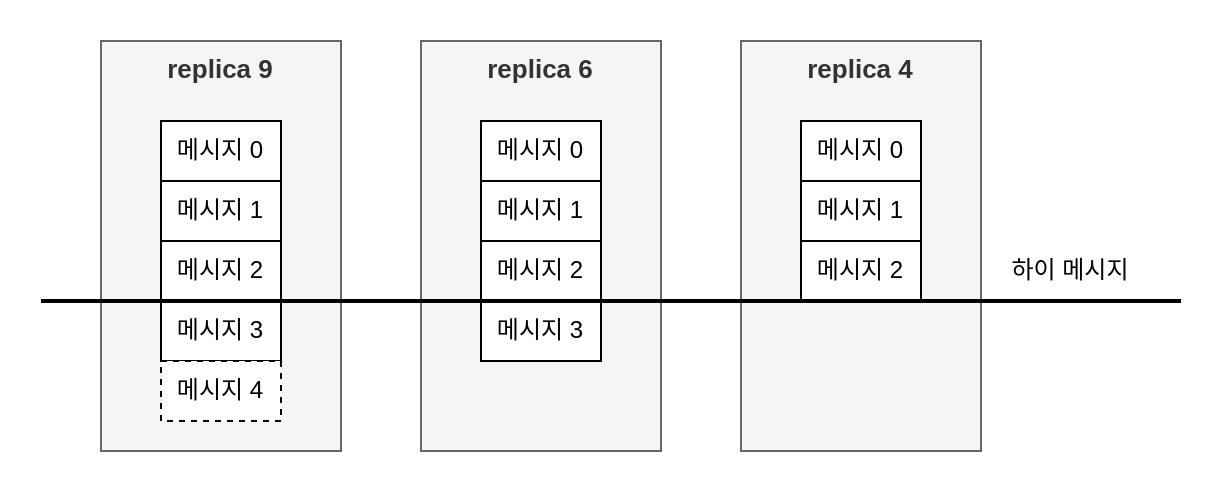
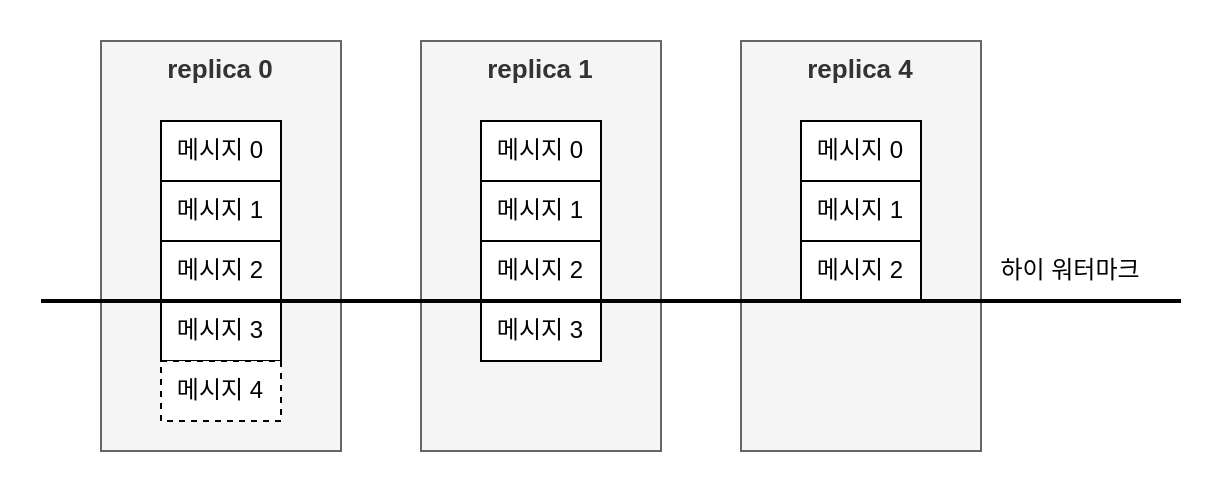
  <mxCell id="0" />
  <mxCell id="1" parent="0" />
- <mxCell id="2" value="replica 9" style="rounded=0;whiteSpace=wrap;html=1;verticalAlign=top;fontStyle=1;fontSize=13;fillColor=#f5f5f5;fontColor=#333333;strokeColor=#666666;" vertex="1" parent="1"><mxGeometry x="50" y="20" width="120" height="205" as="geometry" /></mxCell>
+ <mxCell id="2" value="replica 0" style="rounded=0;whiteSpace=wrap;html=1;verticalAlign=top;fontStyle=1;fontSize=13;fillColor=#f5f5f5;fontColor=#333333;strokeColor=#666666;" vertex="1" parent="1"><mxGeometry x="50" y="20" width="120" height="205" as="geometry" /></mxCell>
  <mxCell id="3" value="메시지 0" style="rounded=0;whiteSpace=wrap;html=1;" vertex="1" parent="1"><mxGeometry x="80" y="60" width="60" height="30" as="geometry" /></mxCell>
  <mxCell id="4" value="메시지 1" style="rounded=0;whiteSpace=wrap;html=1;" vertex="1" parent="1"><mxGeometry x="80" y="90" width="60" height="30" as="geometry" /></mxCell>
  <mxCell id="5" value="메시지 2" style="rounded=0;whiteSpace=wrap;html=1;" vertex="1" parent="1"><mxGeometry x="80" y="120" width="60" height="30" as="geometry" /></mxCell>
  <mxCell id="6" value="메시지 3" style="rounded=0;whiteSpace=wrap;html=1;" vertex="1" parent="1"><mxGeometry x="80" y="150" width="60" height="30" as="geometry" /></mxCell>
  <mxCell id="7" value="메시지 4" style="rounded=0;whiteSpace=wrap;html=1;dashed=1;" vertex="1" parent="1"><mxGeometry x="80" y="180" width="60" height="30" as="geometry" /></mxCell>
- <mxCell id="8" value="replica 6" style="rounded=0;whiteSpace=wrap;html=1;verticalAlign=top;fontStyle=1;fontSize=13;fillColor=#f5f5f5;fontColor=#333333;strokeColor=#666666;" vertex="1" parent="1"><mxGeometry x="210" y="20" width="120" height="205" as="geometry" /></mxCell>
+ <mxCell id="8" value="replica 1" style="rounded=0;whiteSpace=wrap;html=1;verticalAlign=top;fontStyle=1;fontSize=13;fillColor=#f5f5f5;fontColor=#333333;strokeColor=#666666;" vertex="1" parent="1"><mxGeometry x="210" y="20" width="120" height="205" as="geometry" /></mxCell>
  <mxCell id="9" value="메시지 0" style="rounded=0;whiteSpace=wrap;html=1;" vertex="1" parent="1"><mxGeometry x="240" y="60" width="60" height="30" as="geometry" /></mxCell>
  <mxCell id="10" value="메시지 1" style="rounded=0;whiteSpace=wrap;html=1;" vertex="1" parent="1"><mxGeometry x="240" y="90" width="60" height="30" as="geometry" /></mxCell>
  <mxCell id="11" value="메시지 2" style="rounded=0;whiteSpace=wrap;html=1;" vertex="1" parent="1"><mxGeometry x="240" y="120" width="60" height="30" as="geometry" /></mxCell>
  <mxCell id="12" value="메시지 3" style="rounded=0;whiteSpace=wrap;html=1;" vertex="1" parent="1"><mxGeometry x="240" y="150" width="60" height="30" as="geometry" /></mxCell>
  <mxCell id="13" value="replica 4" style="rounded=0;whiteSpace=wrap;html=1;verticalAlign=top;fontStyle=1;fontSize=13;fillColor=#f5f5f5;fontColor=#333333;strokeColor=#666666;" vertex="1" parent="1"><mxGeometry x="370" y="20" width="120" height="205" as="geometry" /></mxCell>
  <mxCell id="14" value="메시지 0" style="rounded=0;whiteSpace=wrap;html=1;" vertex="1" parent="1"><mxGeometry x="400" y="60" width="60" height="30" as="geometry" /></mxCell>
  <mxCell id="15" value="메시지 1" style="rounded=0;whiteSpace=wrap;html=1;" vertex="1" parent="1"><mxGeometry x="400" y="90" width="60" height="30" as="geometry" /></mxCell>
  <mxCell id="16" value="메시지 2" style="rounded=0;whiteSpace=wrap;html=1;" vertex="1" parent="1"><mxGeometry x="400" y="120" width="60" height="30" as="geometry" /></mxCell>
  <mxCell id="17" value="" style="endArrow=none;html=1;rounded=0;fontStyle=1;strokeWidth=2;" edge="1" parent="1"><mxGeometry width="50" height="50" relative="1" as="geometry"><mxPoint x="590" y="150" as="sourcePoint" /><mxPoint x="20" y="150" as="targetPoint" /></mxGeometry></mxCell>
- <mxCell id="18" value="하이 메시지" style="text;html=1;align=center;verticalAlign=middle;whiteSpace=wrap;rounded=0;" vertex="1" parent="1"><mxGeometry x="490" y="120" width="90" height="30" as="geometry" /></mxCell>
+ <mxCell id="18" value="하이 워터마크" style="text;html=1;align=center;verticalAlign=middle;whiteSpace=wrap;rounded=0;" vertex="1" parent="1"><mxGeometry x="490" y="120" width="90" height="30" as="geometry" /></mxCell>
